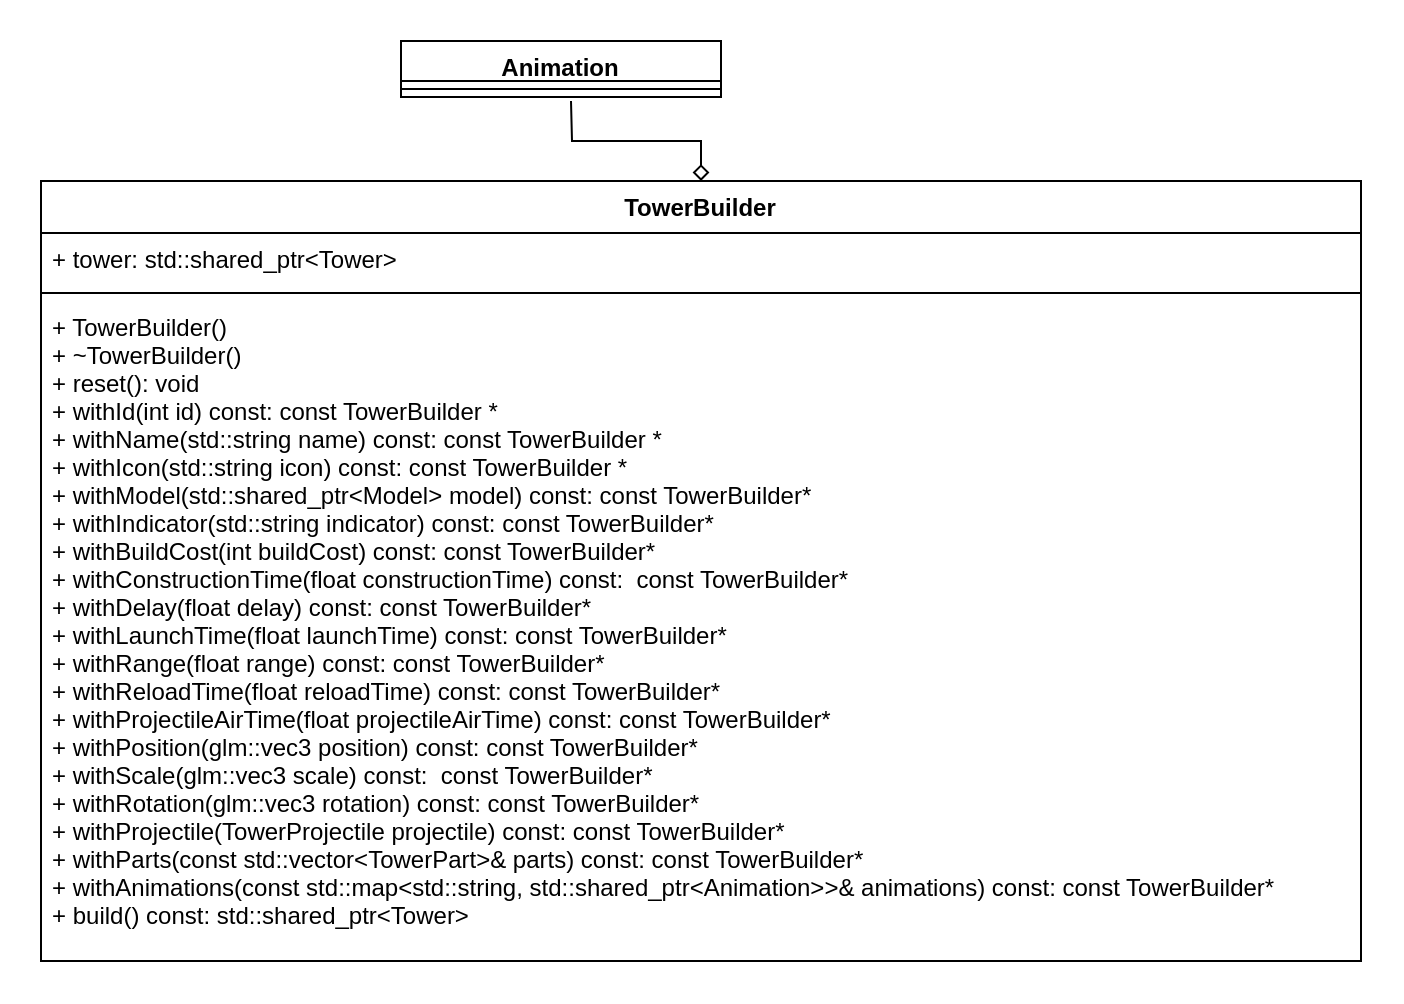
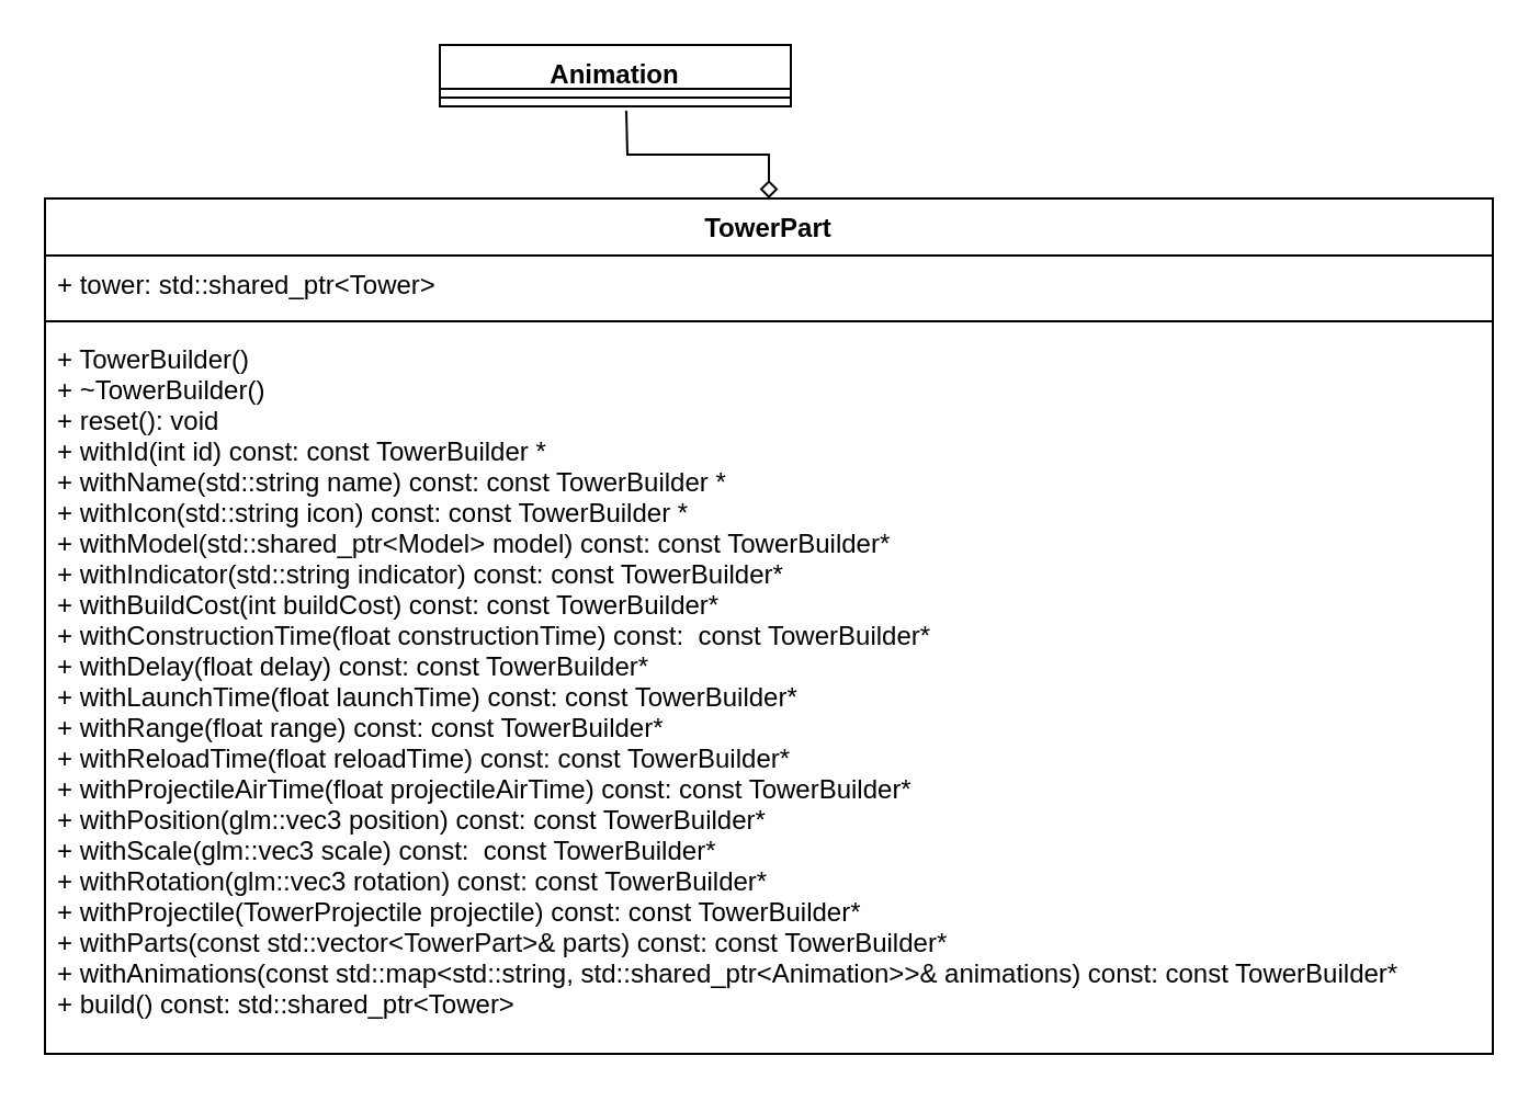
  <mxCell id="0" />
  <mxCell id="1" parent="0" />
  <mxCell id="2" style="edgeStyle=orthogonalEdgeStyle;rounded=0;orthogonalLoop=1;jettySize=auto;html=1;startArrow=diamond;startFill=0;endArrow=none;endFill=0;" edge="1" parent="1" source="3"><mxGeometry relative="1" as="geometry"><mxPoint x="285" y="50" as="targetPoint" /></mxGeometry></mxCell>
- <mxCell id="3" value="TowerBuilder" style="swimlane;fontStyle=1;align=center;verticalAlign=top;childLayout=stackLayout;horizontal=1;startSize=26;horizontalStack=0;resizeParent=1;resizeParentMax=0;resizeLast=0;collapsible=1;marginBottom=0;" parent="1" vertex="1"><mxGeometry x="20" y="90" width="660" height="390" as="geometry" /></mxCell>
+ <mxCell id="3" value="TowerPart" style="swimlane;fontStyle=1;align=center;verticalAlign=top;childLayout=stackLayout;horizontal=1;startSize=26;horizontalStack=0;resizeParent=1;resizeParentMax=0;resizeLast=0;collapsible=1;marginBottom=0;" parent="1" vertex="1"><mxGeometry x="20" y="90" width="660" height="390" as="geometry" /></mxCell>
  <mxCell id="4" value="+ tower: std::shared_ptr&lt;Tower&gt; &#10;" style="text;strokeColor=none;fillColor=none;align=left;verticalAlign=top;spacingLeft=4;spacingRight=4;overflow=hidden;rotatable=0;points=[[0,0.5],[1,0.5]];portConstraint=eastwest;" parent="3" vertex="1"><mxGeometry y="26" width="660" height="26" as="geometry" /></mxCell>
  <mxCell id="5" value="" style="line;strokeWidth=1;fillColor=none;align=left;verticalAlign=middle;spacingTop=-1;spacingLeft=3;spacingRight=3;rotatable=0;labelPosition=right;points=[];portConstraint=eastwest;" parent="3" vertex="1"><mxGeometry y="52" width="660" height="8" as="geometry" /></mxCell>
  <mxCell id="6" value="+ TowerBuilder()&#10;+ ~TowerBuilder()&#10;+ reset(): void&#10;+ withId(int id) const: const TowerBuilder *&#10;+ withName(std::string name) const: const TowerBuilder *&#10;+ withIcon(std::string icon) const: const TowerBuilder *&#10;+ withModel(std::shared_ptr&lt;Model&gt; model) const: const TowerBuilder*&#10;+ withIndicator(std::string indicator) const: const TowerBuilder* &#10;+ withBuildCost(int buildCost) const: const TowerBuilder* &#10;+ withConstructionTime(float constructionTime) const:  const TowerBuilder* &#10;+ withDelay(float delay) const: const TowerBuilder* &#10;+ withLaunchTime(float launchTime) const: const TowerBuilder* &#10;+ withRange(float range) const: const TowerBuilder* &#10;+ withReloadTime(float reloadTime) const: const TowerBuilder*&#10;+ withProjectileAirTime(float projectileAirTime) const: const TowerBuilder* &#10;+ withPosition(glm::vec3 position) const: const TowerBuilder* &#10;+ withScale(glm::vec3 scale) const:  const TowerBuilder*&#10;+ withRotation(glm::vec3 rotation) const: const TowerBuilder* &#10;+ withProjectile(TowerProjectile projectile) const: const TowerBuilder* &#10;+ withParts(const std::vector&lt;TowerPart&gt;&amp; parts) const: const TowerBuilder* &#10;+ withAnimations(const std::map&lt;std::string, std::shared_ptr&lt;Animation&gt;&gt;&amp; animations) const: const TowerBuilder* &#10;+ build() const: std::shared_ptr&lt;Tower&gt; " style="text;strokeColor=none;fillColor=none;align=left;verticalAlign=top;spacingLeft=4;spacingRight=4;overflow=hidden;rotatable=0;points=[[0,0.5],[1,0.5]];portConstraint=eastwest;" parent="3" vertex="1"><mxGeometry y="60" width="660" height="330" as="geometry" /></mxCell>
  <mxCell id="7" value="Animation" style="swimlane;fontStyle=1;align=center;verticalAlign=top;childLayout=stackLayout;horizontal=1;startSize=20;horizontalStack=0;resizeParent=1;resizeParentMax=0;resizeLast=0;collapsible=1;marginBottom=0;" parent="1" vertex="1"><mxGeometry x="200" y="20" width="160" height="28" as="geometry" /></mxCell>
  <mxCell id="8" value="" style="line;strokeWidth=1;fillColor=none;align=left;verticalAlign=middle;spacingTop=-1;spacingLeft=3;spacingRight=3;rotatable=0;labelPosition=right;points=[];portConstraint=eastwest;" parent="7" vertex="1"><mxGeometry y="20" width="160" height="8" as="geometry" /></mxCell>
